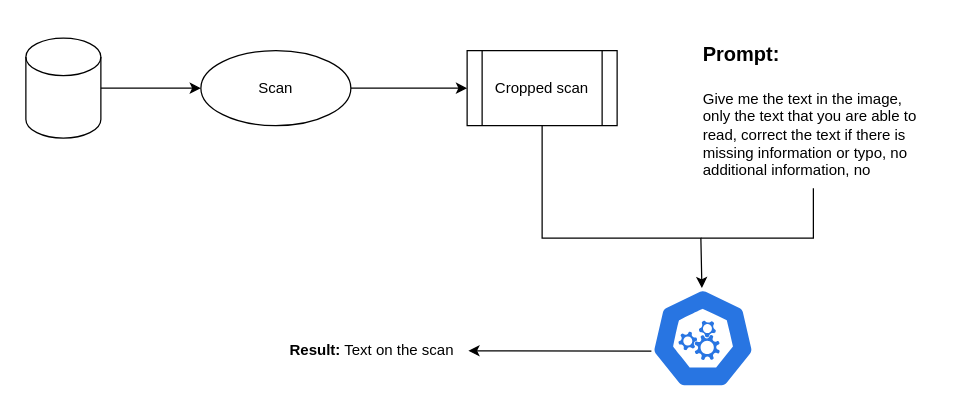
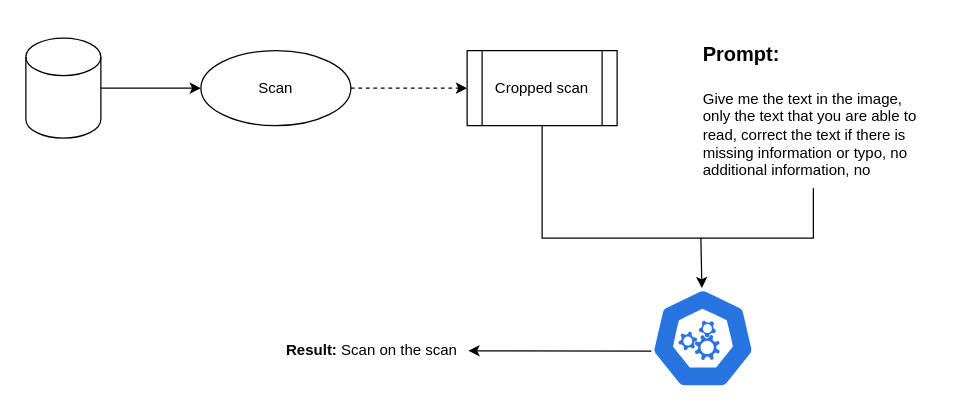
  <mxCell id="0" />
  <mxCell id="1" parent="0" />
  <mxCell id="2" value="" style="shape=cylinder3;whiteSpace=wrap;html=1;boundedLbl=1;backgroundOutline=1;size=15;" vertex="1" parent="1"><mxGeometry x="20" y="30" width="60" height="80" as="geometry" /></mxCell>
  <mxCell id="3" value="Scan" style="ellipse;whiteSpace=wrap;html=1;" vertex="1" parent="1"><mxGeometry x="160" y="40" width="120" height="60" as="geometry" /></mxCell>
  <mxCell id="4" value="Cropped scan" style="shape=process;whiteSpace=wrap;html=1;backgroundOutline=1;" vertex="1" parent="1"><mxGeometry x="373" y="40" width="120" height="60" as="geometry" /></mxCell>
  <mxCell id="5" value="" style="aspect=fixed;sketch=0;html=1;dashed=0;whitespace=wrap;verticalLabelPosition=bottom;verticalAlign=top;fillColor=#2875E2;strokeColor=#ffffff;points=[[0.005,0.63,0],[0.1,0.2,0],[0.9,0.2,0],[0.5,0,0],[0.995,0.63,0],[0.72,0.99,0],[0.5,1,0],[0.28,0.99,0]];shape=mxgraph.kubernetes.icon2;prIcon=api" vertex="1" parent="1"><mxGeometry x="520" y="230" width="83.33" height="80" as="geometry" /></mxCell>
  <mxCell id="6" value="" style="endArrow=classic;html=1;rounded=0;exitX=1;exitY=0.5;exitDx=0;exitDy=0;exitPerimeter=0;entryX=0;entryY=0.5;entryDx=0;entryDy=0;" edge="1" parent="1" source="2" target="3"><mxGeometry width="50" height="50" relative="1" as="geometry"><mxPoint x="350" y="190" as="sourcePoint" /><mxPoint x="400" y="140" as="targetPoint" /></mxGeometry></mxCell>
- <mxCell id="7" value="" style="endArrow=classic;html=1;rounded=0;exitX=1;exitY=0.5;exitDx=0;exitDy=0;entryX=0;entryY=0.5;entryDx=0;entryDy=0;" edge="1" parent="1" source="3" target="4"><mxGeometry width="50" height="50" relative="1" as="geometry"><mxPoint x="350" y="190" as="sourcePoint" /><mxPoint x="400" y="140" as="targetPoint" /></mxGeometry></mxCell>
+ <mxCell id="7" value="" style="endArrow=classic;html=1;rounded=0;exitX=1;exitY=0.5;exitDx=0;exitDy=0;entryX=0;entryY=0.5;entryDx=0;entryDy=0;dashed=1;" edge="1" parent="1" source="3" target="4"><mxGeometry width="50" height="50" relative="1" as="geometry"><mxPoint x="350" y="190" as="sourcePoint" /><mxPoint x="400" y="140" as="targetPoint" /></mxGeometry></mxCell>
  <mxCell id="8" value="&lt;h1 style=&quot;margin-top: 0px;&quot;&gt;&lt;font style=&quot;font-size: 16px;&quot;&gt;Prompt:&lt;/font&gt;&lt;/h1&gt;&lt;p&gt;Give me the text in the image, only the text that you are able to read, correct the text if there is missing information or typo, no additional information, no markdown element only '\n':&lt;/p&gt;" style="text;html=1;whiteSpace=wrap;overflow=hidden;rounded=0;" vertex="1" parent="1"><mxGeometry x="560" y="20" width="180" height="120" as="geometry" /></mxCell>
  <mxCell id="9" value="" style="endArrow=classic;html=1;rounded=0;exitX=0.5;exitY=1;exitDx=0;exitDy=0;" edge="1" parent="1" source="4" target="5"><mxGeometry width="50" height="50" relative="1" as="geometry"><mxPoint x="530" y="160" as="sourcePoint" /><mxPoint x="550" y="190" as="targetPoint" /><Array as="points"><mxPoint x="433" y="190" /><mxPoint x="560" y="190" /></Array></mxGeometry></mxCell>
  <mxCell id="10" value="" style="endArrow=none;html=1;rounded=0;" edge="1" parent="1"><mxGeometry width="50" height="50" relative="1" as="geometry"><mxPoint x="560" y="190" as="sourcePoint" /><mxPoint x="650" y="150" as="targetPoint" /><Array as="points"><mxPoint x="650" y="190" /></Array></mxGeometry></mxCell>
  <mxCell id="11" value="" style="endArrow=classic;html=1;rounded=0;exitX=0.005;exitY=0.63;exitDx=0;exitDy=0;exitPerimeter=0;" edge="1" parent="1" source="5" target="12"><mxGeometry width="50" height="50" relative="1" as="geometry"><mxPoint x="340" y="180" as="sourcePoint" /><mxPoint x="400" y="280" as="targetPoint" /></mxGeometry></mxCell>
- <mxCell id="12" value="&lt;b&gt;Result:&lt;/b&gt; Text on the scan" style="text;html=1;align=center;verticalAlign=middle;whiteSpace=wrap;rounded=0;" vertex="1" parent="1"><mxGeometry x="220" y="265" width="154" height="30" as="geometry" /></mxCell>
+ <mxCell id="12" value="&lt;b&gt;Result:&lt;/b&gt; Scan on the scan" style="text;html=1;align=center;verticalAlign=middle;whiteSpace=wrap;rounded=0;" vertex="1" parent="1"><mxGeometry x="220" y="265" width="154" height="30" as="geometry" /></mxCell>
